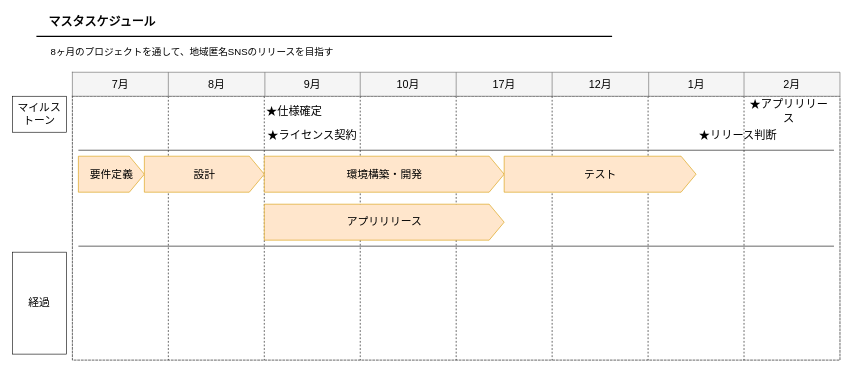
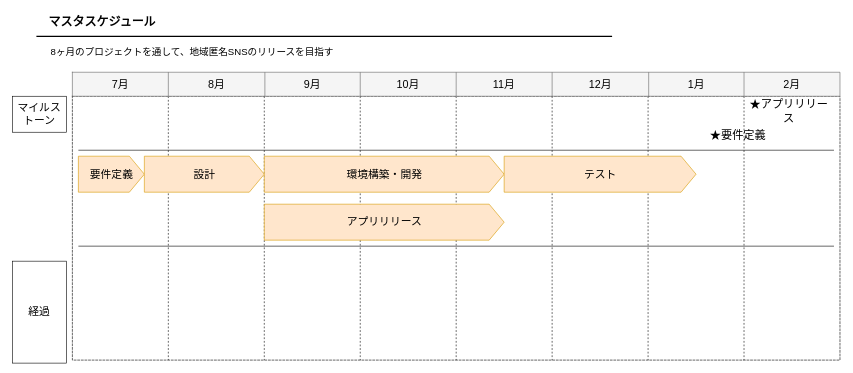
  <mxCell id="0" />
  <mxCell id="1" parent="0" />
  <mxCell id="2" value="" style="shape=table;startSize=0;container=1;collapsible=0;childLayout=tableLayout;dashed=1;" vertex="1" parent="1"><mxGeometry x="120" y="160" width="1280" height="440" as="geometry" /></mxCell>
  <mxCell id="3" value="" style="shape=tableRow;horizontal=0;startSize=0;swimlaneHead=0;swimlaneBody=0;strokeColor=inherit;top=0;left=0;bottom=0;right=0;collapsible=0;dropTarget=0;fillColor=none;points=[[0,0.5],[1,0.5]];portConstraint=eastwest;" vertex="1" parent="2"><mxGeometry width="1280" height="440" as="geometry" /></mxCell>
  <mxCell id="4" value="" style="shape=partialRectangle;html=1;whiteSpace=wrap;connectable=0;strokeColor=inherit;overflow=hidden;fillColor=none;top=0;left=0;bottom=0;right=0;pointerEvents=1;" vertex="1" parent="3"><mxGeometry width="160" height="440" as="geometry"><mxRectangle width="160" height="440" as="alternateBounds" /></mxGeometry></mxCell>
  <mxCell id="5" value="" style="shape=partialRectangle;html=1;whiteSpace=wrap;connectable=0;strokeColor=inherit;overflow=hidden;fillColor=none;top=0;left=0;bottom=0;right=0;pointerEvents=1;" vertex="1" parent="3"><mxGeometry x="160" width="160" height="440" as="geometry"><mxRectangle width="160" height="440" as="alternateBounds" /></mxGeometry></mxCell>
  <mxCell id="6" value="" style="shape=partialRectangle;html=1;whiteSpace=wrap;connectable=0;strokeColor=inherit;overflow=hidden;fillColor=none;top=0;left=0;bottom=0;right=0;pointerEvents=1;" vertex="1" parent="3"><mxGeometry x="320" width="160" height="440" as="geometry"><mxRectangle width="160" height="440" as="alternateBounds" /></mxGeometry></mxCell>
  <mxCell id="7" value="" style="shape=partialRectangle;html=1;whiteSpace=wrap;connectable=0;strokeColor=inherit;overflow=hidden;fillColor=none;top=0;left=0;bottom=0;right=0;pointerEvents=1;" vertex="1" parent="3"><mxGeometry x="480" width="160" height="440" as="geometry"><mxRectangle width="160" height="440" as="alternateBounds" /></mxGeometry></mxCell>
  <mxCell id="8" value="" style="shape=partialRectangle;html=1;whiteSpace=wrap;connectable=0;strokeColor=inherit;overflow=hidden;fillColor=none;top=0;left=0;bottom=0;right=0;pointerEvents=1;" vertex="1" parent="3"><mxGeometry x="640" width="160" height="440" as="geometry"><mxRectangle width="160" height="440" as="alternateBounds" /></mxGeometry></mxCell>
  <mxCell id="9" value="" style="shape=partialRectangle;html=1;whiteSpace=wrap;connectable=0;strokeColor=inherit;overflow=hidden;fillColor=none;top=0;left=0;bottom=0;right=0;pointerEvents=1;" vertex="1" parent="3"><mxGeometry x="800" width="160" height="440" as="geometry"><mxRectangle width="160" height="440" as="alternateBounds" /></mxGeometry></mxCell>
  <mxCell id="10" value="" style="shape=partialRectangle;html=1;whiteSpace=wrap;connectable=0;strokeColor=inherit;overflow=hidden;fillColor=none;top=0;left=0;bottom=0;right=0;pointerEvents=1;" vertex="1" parent="3"><mxGeometry x="960" width="160" height="440" as="geometry"><mxRectangle width="160" height="440" as="alternateBounds" /></mxGeometry></mxCell>
  <mxCell id="11" value="" style="shape=partialRectangle;html=1;whiteSpace=wrap;connectable=0;strokeColor=inherit;overflow=hidden;fillColor=none;top=0;left=0;bottom=0;right=0;pointerEvents=1;" vertex="1" parent="3"><mxGeometry x="1120" width="160" height="440" as="geometry"><mxRectangle width="160" height="440" as="alternateBounds" /></mxGeometry></mxCell>
  <mxCell id="12" value="" style="shape=table;startSize=0;container=1;collapsible=0;childLayout=tableLayout;fontStyle=0;fillColor=#f5f5f5;fontColor=#333333;strokeColor=#666666;" vertex="1" parent="1"><mxGeometry x="120" y="120" width="1280" height="40" as="geometry" /></mxCell>
  <mxCell id="13" value="" style="shape=tableRow;horizontal=0;startSize=0;swimlaneHead=0;swimlaneBody=0;strokeColor=inherit;top=0;left=0;bottom=0;right=0;collapsible=0;dropTarget=0;fillColor=none;points=[[0,0.5],[1,0.5]];portConstraint=eastwest;" vertex="1" parent="12"><mxGeometry width="1280" height="40" as="geometry" /></mxCell>
  <mxCell id="14" value="7月" style="shape=partialRectangle;html=1;whiteSpace=wrap;connectable=0;strokeColor=inherit;overflow=hidden;fillColor=none;top=0;left=0;bottom=0;right=0;pointerEvents=1;fontSize=18;" vertex="1" parent="13"><mxGeometry width="160" height="40" as="geometry"><mxRectangle width="160" height="40" as="alternateBounds" /></mxGeometry></mxCell>
  <mxCell id="15" value="8月" style="shape=partialRectangle;html=1;whiteSpace=wrap;connectable=0;strokeColor=inherit;overflow=hidden;fillColor=none;top=0;left=0;bottom=0;right=0;pointerEvents=1;fontSize=18;fontStyle=0" vertex="1" parent="13"><mxGeometry x="160" width="161" height="40" as="geometry"><mxRectangle width="161" height="40" as="alternateBounds" /></mxGeometry></mxCell>
  <mxCell id="16" value="9月" style="shape=partialRectangle;html=1;whiteSpace=wrap;connectable=0;strokeColor=inherit;overflow=hidden;fillColor=none;top=0;left=0;bottom=0;right=0;pointerEvents=1;fontSize=18;" vertex="1" parent="13"><mxGeometry x="321" width="159" height="40" as="geometry"><mxRectangle width="159" height="40" as="alternateBounds" /></mxGeometry></mxCell>
  <mxCell id="17" value="10月" style="shape=partialRectangle;html=1;whiteSpace=wrap;connectable=0;strokeColor=inherit;overflow=hidden;fillColor=none;top=0;left=0;bottom=0;right=0;pointerEvents=1;fontSize=18;" vertex="1" parent="13"><mxGeometry x="480" width="160" height="40" as="geometry"><mxRectangle width="160" height="40" as="alternateBounds" /></mxGeometry></mxCell>
- <mxCell id="18" value="17月" style="shape=partialRectangle;html=1;whiteSpace=wrap;connectable=0;strokeColor=inherit;overflow=hidden;fillColor=none;top=0;left=0;bottom=0;right=0;pointerEvents=1;fontSize=18;" vertex="1" parent="13"><mxGeometry x="640" width="160" height="40" as="geometry"><mxRectangle width="160" height="40" as="alternateBounds" /></mxGeometry></mxCell>
+ <mxCell id="18" value="11月" style="shape=partialRectangle;html=1;whiteSpace=wrap;connectable=0;strokeColor=inherit;overflow=hidden;fillColor=none;top=0;left=0;bottom=0;right=0;pointerEvents=1;fontSize=18;" vertex="1" parent="13"><mxGeometry x="640" width="160" height="40" as="geometry"><mxRectangle width="160" height="40" as="alternateBounds" /></mxGeometry></mxCell>
  <mxCell id="19" value="12月" style="shape=partialRectangle;html=1;whiteSpace=wrap;connectable=0;strokeColor=inherit;overflow=hidden;fillColor=none;top=0;left=0;bottom=0;right=0;pointerEvents=1;fontSize=18;" vertex="1" parent="13"><mxGeometry x="800" width="161" height="40" as="geometry"><mxRectangle width="161" height="40" as="alternateBounds" /></mxGeometry></mxCell>
  <mxCell id="20" value="1月" style="shape=partialRectangle;html=1;whiteSpace=wrap;connectable=0;strokeColor=inherit;overflow=hidden;fillColor=none;top=0;left=0;bottom=0;right=0;pointerEvents=1;fontSize=18;" vertex="1" parent="13"><mxGeometry x="961" width="159" height="40" as="geometry"><mxRectangle width="159" height="40" as="alternateBounds" /></mxGeometry></mxCell>
  <mxCell id="21" value="2月" style="shape=partialRectangle;html=1;whiteSpace=wrap;connectable=0;strokeColor=inherit;overflow=hidden;fillColor=none;top=0;left=0;bottom=0;right=0;pointerEvents=1;fontSize=18;" vertex="1" parent="13"><mxGeometry x="1120" width="160" height="40" as="geometry"><mxRectangle width="160" height="40" as="alternateBounds" /></mxGeometry></mxCell>
  <mxCell id="22" value="マスタスケジュール" style="text;html=1;align=center;verticalAlign=middle;whiteSpace=wrap;rounded=0;fontSize=20;fontStyle=1" vertex="1" parent="1"><mxGeometry x="50" y="20" width="240" height="30" as="geometry" /></mxCell>
  <mxCell id="23" value="" style="endArrow=none;html=1;rounded=0;strokeWidth=2;" edge="1" parent="1"><mxGeometry width="50" height="50" relative="1" as="geometry"><mxPoint x="60" y="60" as="sourcePoint" /><mxPoint x="1020" y="60" as="targetPoint" /></mxGeometry></mxCell>
  <mxCell id="24" value="8ヶ月のプロジェクトを通して、地域匿名SNSのリリースを目指す" style="text;html=1;align=center;verticalAlign=middle;whiteSpace=wrap;rounded=0;fontSize=16;" vertex="1" parent="1"><mxGeometry x="40" y="70" width="560" height="30" as="geometry" /></mxCell>
  <mxCell id="25" value="マイルストーン" style="rounded=0;whiteSpace=wrap;html=1;fontSize=18;" vertex="1" parent="1"><mxGeometry x="20" y="160" width="90" height="60" as="geometry" /></mxCell>
  <mxCell id="26" value="" style="endArrow=none;html=1;rounded=0;" edge="1" parent="1"><mxGeometry width="50" height="50" relative="1" as="geometry"><mxPoint x="130" y="250" as="sourcePoint" /><mxPoint x="1390" y="250" as="targetPoint" /></mxGeometry></mxCell>
  <mxCell id="27" value="要件定義" style="html=1;shadow=0;dashed=0;align=center;verticalAlign=middle;shape=mxgraph.arrows2.arrow;dy=0;dx=25;notch=0;strokeColor=#d79b00;fontFamily=Helvetica;fontSize=18;fontColor=default;fillColor=#ffe6cc;" vertex="1" parent="1"><mxGeometry x="130" y="260" width="110" height="60" as="geometry" /></mxCell>
  <mxCell id="28" value="設計" style="html=1;shadow=0;dashed=0;align=center;verticalAlign=middle;shape=mxgraph.arrows2.arrow;dy=0;dx=25;notch=0;strokeColor=#d79b00;fontFamily=Helvetica;fontSize=18;fontColor=default;fillColor=#ffe6cc;" vertex="1" parent="1"><mxGeometry x="240" y="260" width="200" height="60" as="geometry" /></mxCell>
  <mxCell id="29" value="環境構築・開発" style="html=1;shadow=0;dashed=0;align=center;verticalAlign=middle;shape=mxgraph.arrows2.arrow;dy=0;dx=25;notch=0;strokeColor=#d79b00;fontFamily=Helvetica;fontSize=18;fontColor=default;fillColor=#ffe6cc;" vertex="1" parent="1"><mxGeometry x="440" y="260" width="400" height="60" as="geometry" /></mxCell>
  <mxCell id="30" value="アプリリリース" style="html=1;shadow=0;dashed=0;align=center;verticalAlign=middle;shape=mxgraph.arrows2.arrow;dy=0;dx=25;notch=0;strokeColor=#d79b00;fontFamily=Helvetica;fontSize=18;fontColor=default;fillColor=#ffe6cc;" vertex="1" parent="1"><mxGeometry x="440" y="340" width="400" height="60" as="geometry" /></mxCell>
  <mxCell id="31" value="テスト" style="html=1;shadow=0;dashed=0;align=center;verticalAlign=middle;shape=mxgraph.arrows2.arrow;dy=0;dx=25;notch=0;strokeColor=#d79b00;fontFamily=Helvetica;fontSize=18;fontColor=default;fillColor=#ffe6cc;" vertex="1" parent="1"><mxGeometry x="840" y="260" width="320" height="60" as="geometry" /></mxCell>
- <mxCell id="32" value="&lt;span id=&quot;docs-internal-guid-a14bdb41-7fff-74c3-bf3a-991955d27bdc&quot;&gt;&lt;p style=&quot;line-height:1.2;margin-top:0pt;margin-bottom:0pt;&quot; dir=&quot;ltr&quot;&gt;&lt;span style=&quot;font-size: 14pt; font-family: Arial, sans-serif; background-color: transparent; font-variant-numeric: normal; font-variant-east-asian: normal; font-variant-alternates: normal; font-variant-position: normal; vertical-align: baseline; white-space-collapse: preserve;&quot;&gt;★仕様確定&lt;/span&gt;&lt;/p&gt;&lt;/span&gt;" style="text;html=1;align=center;verticalAlign=middle;whiteSpace=wrap;rounded=0;fontFamily=Helvetica;fontSize=18;fontColor=default;" vertex="1" parent="1"><mxGeometry x="440" y="170" width="100" height="30" as="geometry" /></mxCell>
- <mxCell id="33" value="&lt;span id=&quot;docs-internal-guid-a14bdb41-7fff-74c3-bf3a-991955d27bdc&quot;&gt;&lt;p style=&quot;line-height:1.2;margin-top:0pt;margin-bottom:0pt;&quot; dir=&quot;ltr&quot;&gt;&lt;span style=&quot;font-size: 14pt; font-family: Arial, sans-serif; background-color: transparent; font-variant-numeric: normal; font-variant-east-asian: normal; font-variant-alternates: normal; font-variant-position: normal; vertical-align: baseline; white-space-collapse: preserve;&quot;&gt;★ライセンス契約&lt;/span&gt;&lt;/p&gt;&lt;/span&gt;" style="text;html=1;align=center;verticalAlign=middle;whiteSpace=wrap;rounded=0;fontFamily=Helvetica;fontSize=18;fontColor=default;" vertex="1" parent="1"><mxGeometry x="440" y="210" width="160" height="30" as="geometry" /></mxCell>
- <mxCell id="34" value="&lt;span id=&quot;docs-internal-guid-a14bdb41-7fff-74c3-bf3a-991955d27bdc&quot;&gt;&lt;p style=&quot;line-height:1.2;margin-top:0pt;margin-bottom:0pt;&quot; dir=&quot;ltr&quot;&gt;&lt;span style=&quot;font-size: 14pt; font-family: Arial, sans-serif; background-color: transparent; font-variant-numeric: normal; font-variant-east-asian: normal; font-variant-alternates: normal; font-variant-position: normal; vertical-align: baseline; white-space-collapse: preserve;&quot;&gt;★リリース判断&lt;/span&gt;&lt;/p&gt;&lt;/span&gt;" style="text;html=1;align=center;verticalAlign=middle;whiteSpace=wrap;rounded=0;fontFamily=Helvetica;fontSize=18;fontColor=default;" vertex="1" parent="1"><mxGeometry x="1160" y="210" width="140" height="30" as="geometry" /></mxCell>
+ <mxCell id="34" value="&lt;span id=&quot;docs-internal-guid-a14bdb41-7fff-74c3-bf3a-991955d27bdc&quot;&gt;&lt;p style=&quot;line-height:1.2;margin-top:0pt;margin-bottom:0pt;&quot; dir=&quot;ltr&quot;&gt;&lt;span style=&quot;font-size: 14pt; font-family: Arial, sans-serif; background-color: transparent; font-variant-numeric: normal; font-variant-east-asian: normal; font-variant-alternates: normal; font-variant-position: normal; vertical-align: baseline; white-space-collapse: preserve;&quot;&gt;★要件定義&lt;/span&gt;&lt;/p&gt;&lt;/span&gt;" style="text;html=1;align=center;verticalAlign=middle;whiteSpace=wrap;rounded=0;fontFamily=Helvetica;fontSize=18;fontColor=default;" vertex="1" parent="1"><mxGeometry x="1160" y="210" width="140" height="30" as="geometry" /></mxCell>
  <mxCell id="35" value="&lt;span id=&quot;docs-internal-guid-a14bdb41-7fff-74c3-bf3a-991955d27bdc&quot;&gt;&lt;p style=&quot;line-height:1.2;margin-top:0pt;margin-bottom:0pt;&quot; dir=&quot;ltr&quot;&gt;&lt;span style=&quot;font-size: 14pt; font-family: Arial, sans-serif; background-color: transparent; font-variant-numeric: normal; font-variant-east-asian: normal; font-variant-alternates: normal; font-variant-position: normal; vertical-align: baseline; white-space-collapse: preserve;&quot;&gt;★アプリリリース&lt;/span&gt;&lt;/p&gt;&lt;/span&gt;" style="text;html=1;align=center;verticalAlign=middle;whiteSpace=wrap;rounded=0;fontFamily=Helvetica;fontSize=18;fontColor=default;" vertex="1" parent="1"><mxGeometry x="1240" y="170" width="150" height="30" as="geometry" /></mxCell>
  <mxCell id="36" value="" style="endArrow=none;html=1;rounded=0;" edge="1" parent="1"><mxGeometry width="50" height="50" relative="1" as="geometry"><mxPoint x="130" y="410" as="sourcePoint" /><mxPoint x="1390" y="410" as="targetPoint" /></mxGeometry></mxCell>
- <mxCell id="37" value="経過" style="rounded=0;whiteSpace=wrap;html=1;fontSize=18;" vertex="1" parent="1"><mxGeometry y="420" width="90" height="170" as="geometry" x="20" /></mxCell>
+ <mxCell id="37" value="経過" style="rounded=0;whiteSpace=wrap;html=1;fontSize=18;" vertex="1" parent="1"><mxGeometry x="20" y="435" width="90" height="170" as="geometry" /></mxCell>
